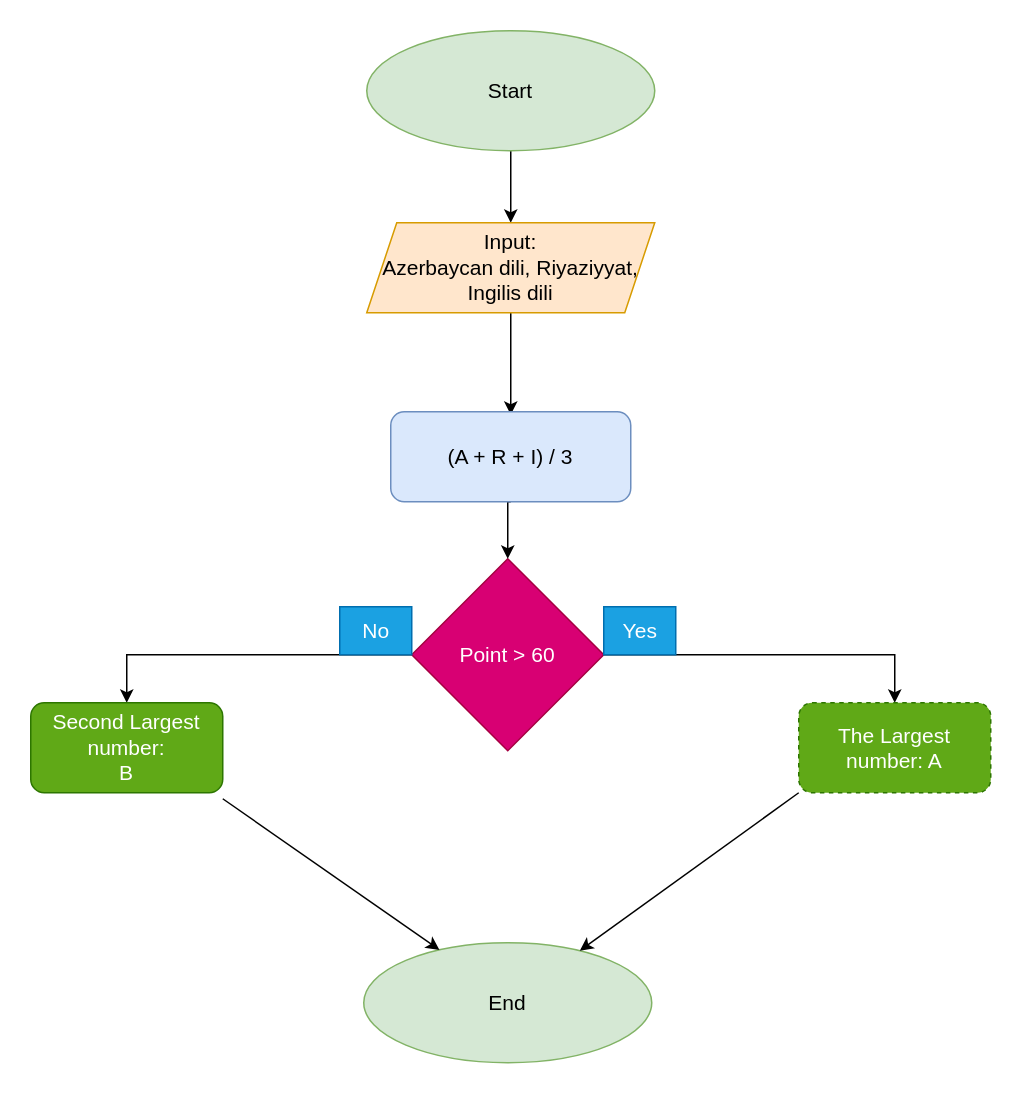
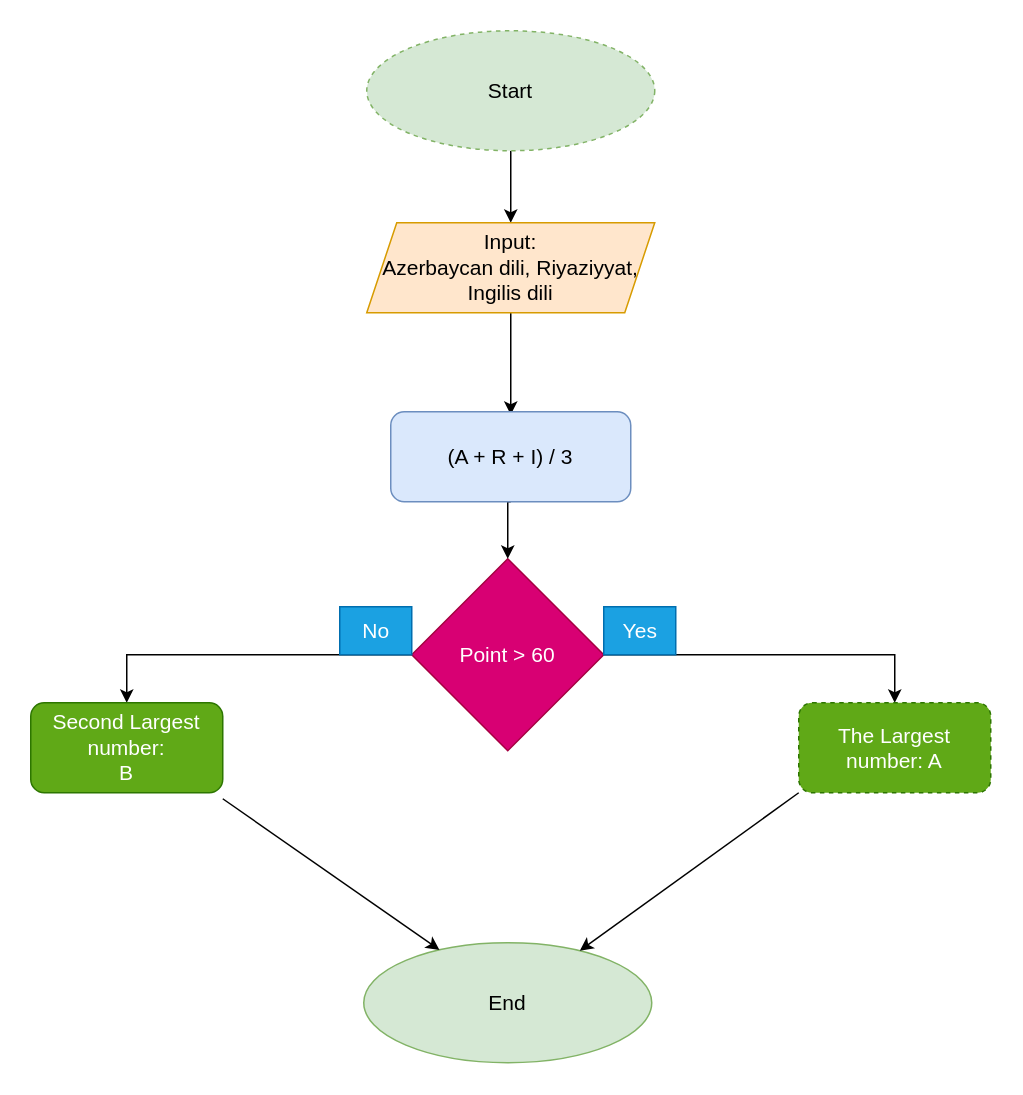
  <mxCell id="0" />
  <mxCell id="1" parent="0" />
  <mxCell id="2" style="edgeStyle=orthogonalEdgeStyle;rounded=0;orthogonalLoop=1;jettySize=auto;html=1;exitX=0.5;exitY=1;exitDx=0;exitDy=0;fontSize=14;" edge="1" parent="1" source="3"><mxGeometry relative="1" as="geometry"><mxPoint x="340" y="148" as="targetPoint" /></mxGeometry></mxCell>
- <mxCell id="3" value="Start" style="ellipse;whiteSpace=wrap;html=1;fontSize=14;fillColor=#d5e8d4;strokeColor=#82b366;" vertex="1" parent="1"><mxGeometry x="244" width="192" height="80" as="geometry" y="20" /></mxCell>
+ <mxCell id="3" value="Start" style="ellipse;whiteSpace=wrap;html=1;fontSize=14;fillColor=#d5e8d4;strokeColor=#82b366;dashed=1;" vertex="1" parent="1"><mxGeometry x="244" width="192" height="80" as="geometry" y="20" /></mxCell>
  <mxCell id="4" style="edgeStyle=orthogonalEdgeStyle;rounded=0;orthogonalLoop=1;jettySize=auto;html=1;exitX=0.5;exitY=1;exitDx=0;exitDy=0;fontSize=14;" edge="1" parent="1" source="5"><mxGeometry relative="1" as="geometry"><mxPoint x="340" y="276" as="targetPoint" /></mxGeometry></mxCell>
  <mxCell id="5" value="Input:&lt;br&gt;Azerbaycan dili, Riyaziyyat, Ingilis dili" style="shape=parallelogram;perimeter=parallelogramPerimeter;whiteSpace=wrap;html=1;fixedSize=1;fontSize=14;fillColor=#ffe6cc;strokeColor=#d79b00;" vertex="1" parent="1"><mxGeometry x="244" y="148" width="192" height="60" as="geometry" /></mxCell>
  <mxCell id="6" style="edgeStyle=orthogonalEdgeStyle;rounded=0;orthogonalLoop=1;jettySize=auto;html=1;exitX=1;exitY=0.5;exitDx=0;exitDy=0;fontSize=14;entryX=0.5;entryY=0;entryDx=0;entryDy=0;" edge="1" parent="1" source="8" target="11"><mxGeometry relative="1" as="geometry"><mxPoint x="500" y="340" as="targetPoint" /></mxGeometry></mxCell>
  <mxCell id="7" style="edgeStyle=orthogonalEdgeStyle;rounded=0;orthogonalLoop=1;jettySize=auto;html=1;exitX=0;exitY=0.5;exitDx=0;exitDy=0;fontSize=14;entryX=0.5;entryY=0;entryDx=0;entryDy=0;" edge="1" parent="1" source="8" target="12"><mxGeometry relative="1" as="geometry"><mxPoint x="180" y="340" as="targetPoint" /></mxGeometry></mxCell>
  <mxCell id="8" value="Point &amp;gt; 60" style="rhombus;whiteSpace=wrap;html=1;fontSize=14;fillColor=#d80073;fontColor=#ffffff;strokeColor=#A50040;" vertex="1" parent="1"><mxGeometry x="274" y="372" width="128" height="128" as="geometry" /></mxCell>
  <mxCell id="9" value="Yes" style="text;html=1;align=center;verticalAlign=middle;resizable=0;points=[];autosize=1;strokeColor=#006EAF;fillColor=#1ba1e2;fontSize=14;fontColor=#ffffff;" vertex="1" parent="1"><mxGeometry x="402" y="404" width="48" height="32" as="geometry" /></mxCell>
  <mxCell id="10" value="No" style="text;html=1;align=center;verticalAlign=middle;resizable=0;points=[];autosize=1;strokeColor=#006EAF;fillColor=#1ba1e2;fontSize=14;fontColor=#ffffff;" vertex="1" parent="1"><mxGeometry x="226" y="404" width="48" height="32" as="geometry" /></mxCell>
  <mxCell id="11" value="The Largest number: A" style="rounded=1;whiteSpace=wrap;html=1;fontSize=14;fillColor=#60a917;fontColor=#ffffff;strokeColor=#2D7600;dashed=1;" vertex="1" parent="1"><mxGeometry x="532" y="468" width="128" height="60" as="geometry" /></mxCell>
  <mxCell id="12" value="Second Largest number:&lt;br&gt;B" style="rounded=1;whiteSpace=wrap;html=1;fontSize=14;fillColor=#60a917;fontColor=#ffffff;strokeColor=#2D7600;" vertex="1" parent="1"><mxGeometry x="20" y="468" width="128" height="60" as="geometry" /></mxCell>
  <mxCell id="13" style="edgeStyle=orthogonalEdgeStyle;rounded=0;orthogonalLoop=1;jettySize=auto;html=1;exitX=0.5;exitY=1;exitDx=0;exitDy=0;entryX=0.5;entryY=0;entryDx=0;entryDy=0;fontSize=14;" edge="1" parent="1" source="14" target="8"><mxGeometry relative="1" as="geometry" /></mxCell>
  <mxCell id="14" value="(A + R + I) / 3" style="rounded=1;whiteSpace=wrap;html=1;fontSize=14;fillColor=#dae8fc;strokeColor=#6c8ebf;" vertex="1" parent="1"><mxGeometry x="260" y="274" width="160" height="60" as="geometry" /></mxCell>
  <mxCell id="15" value="End" style="ellipse;whiteSpace=wrap;html=1;fontSize=14;fillColor=#d5e8d4;strokeColor=#82b366;" vertex="1" parent="1"><mxGeometry x="242" y="628" width="192" height="80" as="geometry" /></mxCell>
  <mxCell id="16" value="" style="endArrow=classic;html=1;rounded=0;fontSize=14;exitX=0;exitY=1;exitDx=0;exitDy=0;" edge="1" parent="1" source="11" target="15"><mxGeometry width="50" height="50" relative="1" as="geometry"><mxPoint x="308" y="422" as="sourcePoint" /><mxPoint x="358" y="372" as="targetPoint" /></mxGeometry></mxCell>
  <mxCell id="17" value="" style="endArrow=classic;html=1;rounded=0;fontSize=14;entryX=0.263;entryY=0.06;entryDx=0;entryDy=0;entryPerimeter=0;" edge="1" parent="1" target="15"><mxGeometry width="50" height="50" relative="1" as="geometry"><mxPoint x="148" y="532" as="sourcePoint" /><mxPoint x="358" y="372" as="targetPoint" /></mxGeometry></mxCell>
